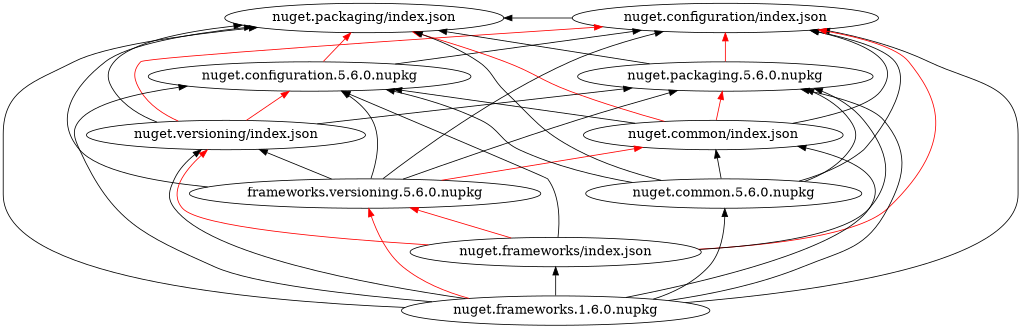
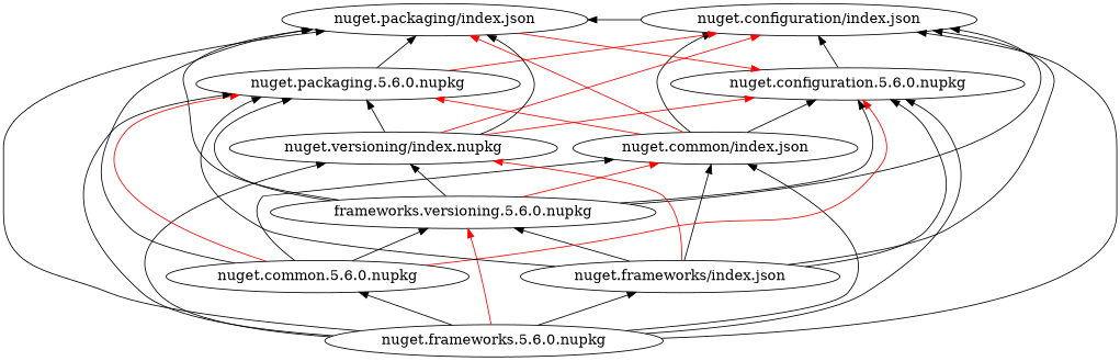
  digraph {
    node [fontsize=16]
    edge [dir=back]
    "nuget.configuration/index.json"
    "nuget.packaging/index.json"
    "nuget.common/index.json"
    "nuget.common.5.6.0.nupkg"
-   "nuget.frameworks.5.6.0.nupkg" [label="nuget.frameworks.1.6.0.nupkg"]
+   "nuget.frameworks.5.6.0.nupkg"
    "nuget.frameworks/index.json"
    n7 [label="frameworks.versioning.5.6.0.nupkg"]
    "nuget.configuration.5.6.0.nupkg"
-   "nuget.versioning/index.json"
+   "nuget.versioning/index.json" [label="nuget.versioning/index.nupkg"]
    "nuget.packaging.5.6.0.nupkg"
    subgraph sub_1 {
      rank=same
      "nuget.configuration/index.json"
      "nuget.packaging/index.json"
    }
    "nuget.configuration/index.json" -> "nuget.common/index.json"
-   "nuget.configuration/index.json" -> "nuget.common.5.6.0.nupkg"
+   n7 -> "nuget.common.5.6.0.nupkg"
    "nuget.configuration/index.json" -> "nuget.frameworks.5.6.0.nupkg"
-   "nuget.configuration/index.json" -> "nuget.frameworks/index.json" [color=red]
+   "nuget.configuration/index.json" -> "nuget.frameworks/index.json"
    "nuget.configuration/index.json" -> n7
    "nuget.configuration/index.json" -> "nuget.configuration.5.6.0.nupkg"
    "nuget.configuration/index.json" -> "nuget.versioning/index.json" [color=red]
    "nuget.configuration/index.json" -> "nuget.packaging.5.6.0.nupkg" [color=red]
    "nuget.packaging/index.json" -> "nuget.configuration/index.json"
    "nuget.packaging/index.json" -> "nuget.common/index.json" [color=red]
    "nuget.packaging/index.json" -> "nuget.common.5.6.0.nupkg"
    "nuget.packaging/index.json" -> "nuget.frameworks.5.6.0.nupkg"
    "nuget.packaging/index.json" -> n7
-   "nuget.packaging/index.json" -> "nuget.configuration.5.6.0.nupkg" [color=red]
+   "nuget.configuration.5.6.0.nupkg" -> "nuget.packaging/index.json" [color=red]
    "nuget.packaging/index.json" -> "nuget.versioning/index.json"
    "nuget.packaging/index.json" -> "nuget.packaging.5.6.0.nupkg"
    "nuget.common/index.json" -> "nuget.common.5.6.0.nupkg"
    "nuget.common/index.json" -> "nuget.frameworks.5.6.0.nupkg"
+   "nuget.common/index.json" -> "nuget.frameworks/index.json"
    "nuget.common/index.json" -> n7 [color=red]
    "nuget.common.5.6.0.nupkg" -> "nuget.frameworks.5.6.0.nupkg"
    "nuget.frameworks/index.json" -> "nuget.frameworks.5.6.0.nupkg"
    n7 -> "nuget.frameworks.5.6.0.nupkg" [color=red]
-   n7 -> "nuget.frameworks/index.json" [color=red]
+   n7 -> "nuget.frameworks/index.json" [color=black]
    "nuget.configuration.5.6.0.nupkg" -> "nuget.common/index.json"
-   "nuget.configuration.5.6.0.nupkg" -> "nuget.common.5.6.0.nupkg"
+   "nuget.configuration.5.6.0.nupkg" -> "nuget.common.5.6.0.nupkg" [color=red]
    "nuget.configuration.5.6.0.nupkg" -> "nuget.frameworks.5.6.0.nupkg"
    "nuget.configuration.5.6.0.nupkg" -> "nuget.frameworks/index.json"
    "nuget.configuration.5.6.0.nupkg" -> n7
    "nuget.configuration.5.6.0.nupkg" -> "nuget.versioning/index.json" [color=red]
    "nuget.versioning/index.json" -> "nuget.frameworks.5.6.0.nupkg"
    "nuget.versioning/index.json" -> "nuget.frameworks/index.json" [color=red]
    "nuget.versioning/index.json" -> n7
    "nuget.packaging.5.6.0.nupkg" -> "nuget.common/index.json" [color=red]
-   "nuget.packaging.5.6.0.nupkg" -> "nuget.common.5.6.0.nupkg" [color=black]
+   "nuget.packaging.5.6.0.nupkg" -> "nuget.common.5.6.0.nupkg" [color=red]
    "nuget.packaging.5.6.0.nupkg" -> "nuget.frameworks.5.6.0.nupkg"
    "nuget.packaging.5.6.0.nupkg" -> "nuget.frameworks/index.json"
    "nuget.packaging.5.6.0.nupkg" -> n7
    "nuget.packaging.5.6.0.nupkg" -> "nuget.versioning/index.json"
  }
